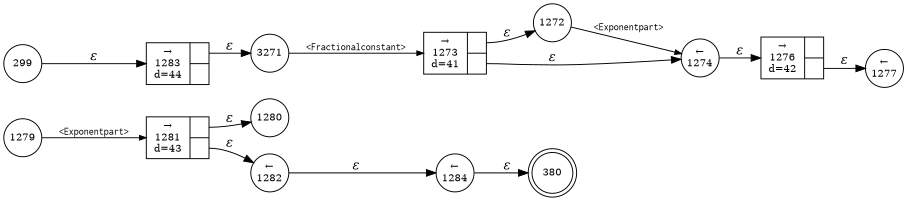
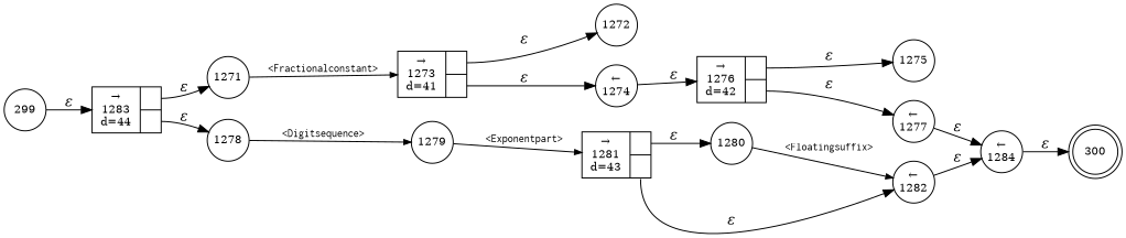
  digraph {
    rankdir=LR
    node [fixedsize=true fontsize=11 shape=circle peripheries=1]
    edge [fontname="Times-Italic"]
-   n1 [label=380 shape=doublecircle width=.6 peripheries=""]
+   n1 [label=300 shape=doublecircle width=.6 peripheries=""]
    n2 [label=1280 width=.55]
    n3 [label="&larr;\n1282" width=.55]
    n4 [label="&larr;\n1284" width=.55]
    n5 [fixedsize=false label="{&rarr;\n1281\nd=43|{<p0>|<p1>}}" shape=record]
    n6 [fixedsize=false label="{&rarr;\n1283\nd=44|{<p0>|<p1>}}" shape=record]
-   n7 [label=3271 width=.55]
+   n7 [label=1271 width=.55]
+   n8 [label=1278 width=.55]
    n9 [fixedsize=false label="{&rarr;\n1273\nd=41|{<p0>|<p1>}}" shape=record]
    n10 [label=1279 width=.55]
    n11 [label=299 width=.55]
    n12 [label=1272 width=.55]
    n13 [label="&larr;\n1274" width=.55]
    n14 [fixedsize=false label="{&rarr;\n1276\nd=42|{<p0>|<p1>}}" shape=record]
+   n15 [label=1275 width=.55]
    n16 [label="&larr;\n1277" width=.55]
+   n2 -> n3 [arrowhead=normal arrowsize=.7 fontname=Courier fontsize=11 label="<Floatingsuffix>"]
    n3 -> n4 [label="&epsilon;"]
    n4 -> n1 [label="&epsilon;"]
    n5 -> n2 [label="&epsilon;" tailport=p0]
    n5 -> n3 [label="&epsilon;" tailport=p1]
    n6 -> n7 [label="&epsilon;" tailport=p0]
+   n6 -> n8 [label="&epsilon;" tailport=p1]
    n7 -> n9 [arrowhead=normal arrowsize=.7 fontname=Courier fontsize=11 label="<Fractionalconstant>"]
+   n8 -> n10 [arrowhead=normal arrowsize=.7 fontname=Courier fontsize=11 label="<Digitsequence>"]
    n9 -> n12 [label="&epsilon;" tailport=p0]
    n9 -> n13 [label="&epsilon;" tailport=p1]
    n10 -> n5 [arrowhead=normal arrowsize=.7 fontname=Courier fontsize=11 label="<Exponentpart>"]
    n11 -> n6 [label="&epsilon;"]
-   n12 -> n13 [arrowhead=normal arrowsize=.7 fontname=Courier fontsize=11 label="<Exponentpart>"]
    n13 -> n14 [label="&epsilon;"]
+   n14 -> n15 [label="&epsilon;" tailport=p0]
    n14 -> n16 [label="&epsilon;" tailport=p1]
+   n16 -> n4 [label="&epsilon;"]
  }
